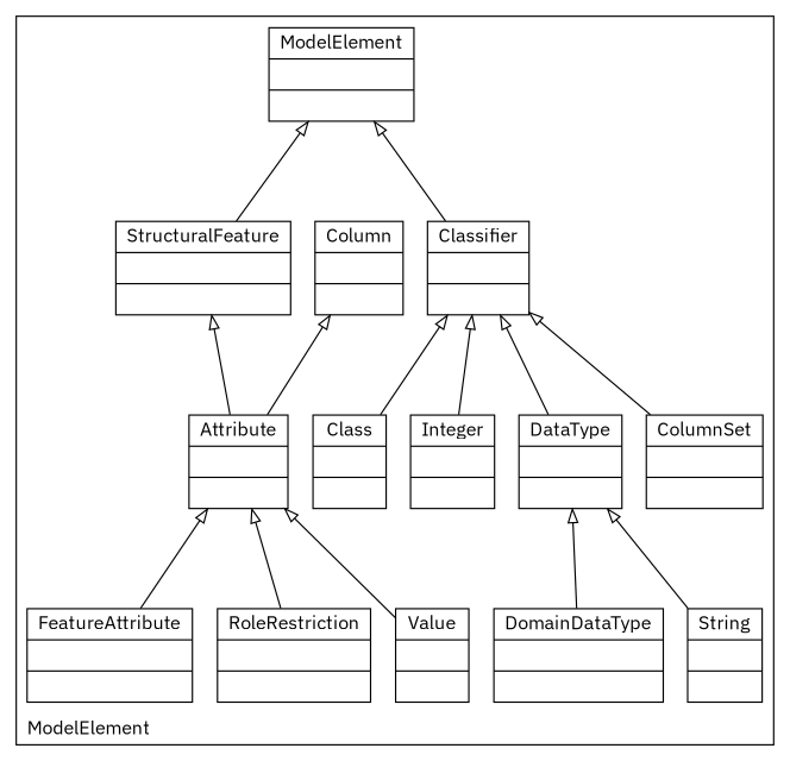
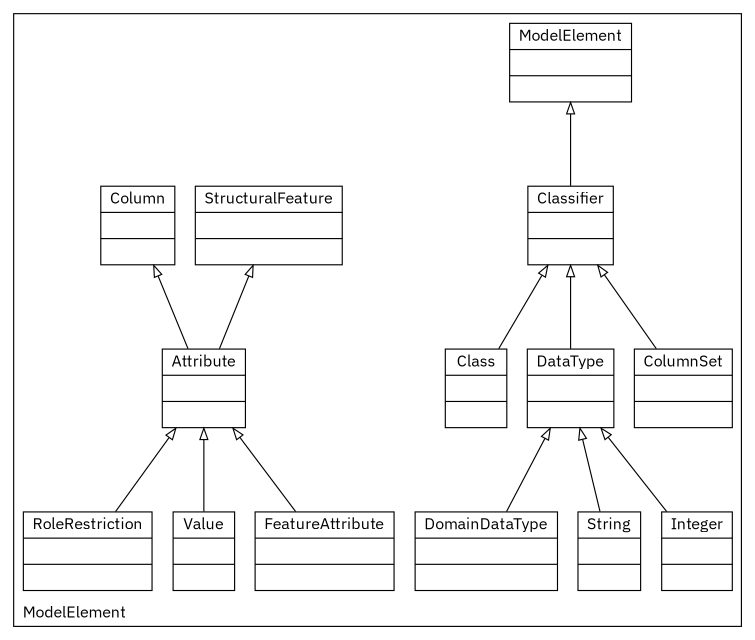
  digraph {
    compound=true
    fontname="IBM Plex Sans"
    labeljust=l
    labelloc=t
    nodeSep=0.75
    rankdir=BT
    node [fontname="IBM Plex Sans" shape=record]
    edge [arrowhead=onormal constraint=true fontname="IBM Plex Sans" group=Attribute minlen=2]
    n1 [label="{ModelElement| | }"]
    n2 [label="{Classifier| | }"]
    n3 [label="{StructuralFeature| | }"]
    n4 [label="{Class| | }"]
    n5 [label="{DataType| | }"]
    n6 [label="{Attribute| | }"]
    n7 [label="{ColumnSet| | }"]
    n8 [label="{Column| | }"]
    n9 [label="{FeatureAttribute| | }"]
    n10 [label="{Value| | }"]
    n11 [label="{RoleRestriction| | }"]
    n12 [label="{Integer| | }"]
    n13 [label="{String| | }"]
    n14 [label="{DomainDataType| | }"]
    subgraph cluster_1 {
      color=black
      label=ModelElement
      n1
      n2
      n3
      n4
      n5
      n6
      n7
      n8
      n9
      n10
      n11
      n12
      n13
      n14
    }
    n2 -> n1 [group=ModelElement]
-   n3 -> n1 [group=ModelElement]
    n4 -> n2 [group=Classifier]
    n5 -> n2 [group=Classifier]
    n6 -> n3 [group=StructuralFeature]
    n6 -> n8
    n7 -> n2 [group=Class]
    n9 -> n6
    n10 -> n6
    n11 -> n6
-   n12 -> n2 [group=DataType]
+   n12 -> n5 [group=DataType]
    n13 -> n5 [group=DataType]
    n14 -> n5 [group=DataType]
  }
